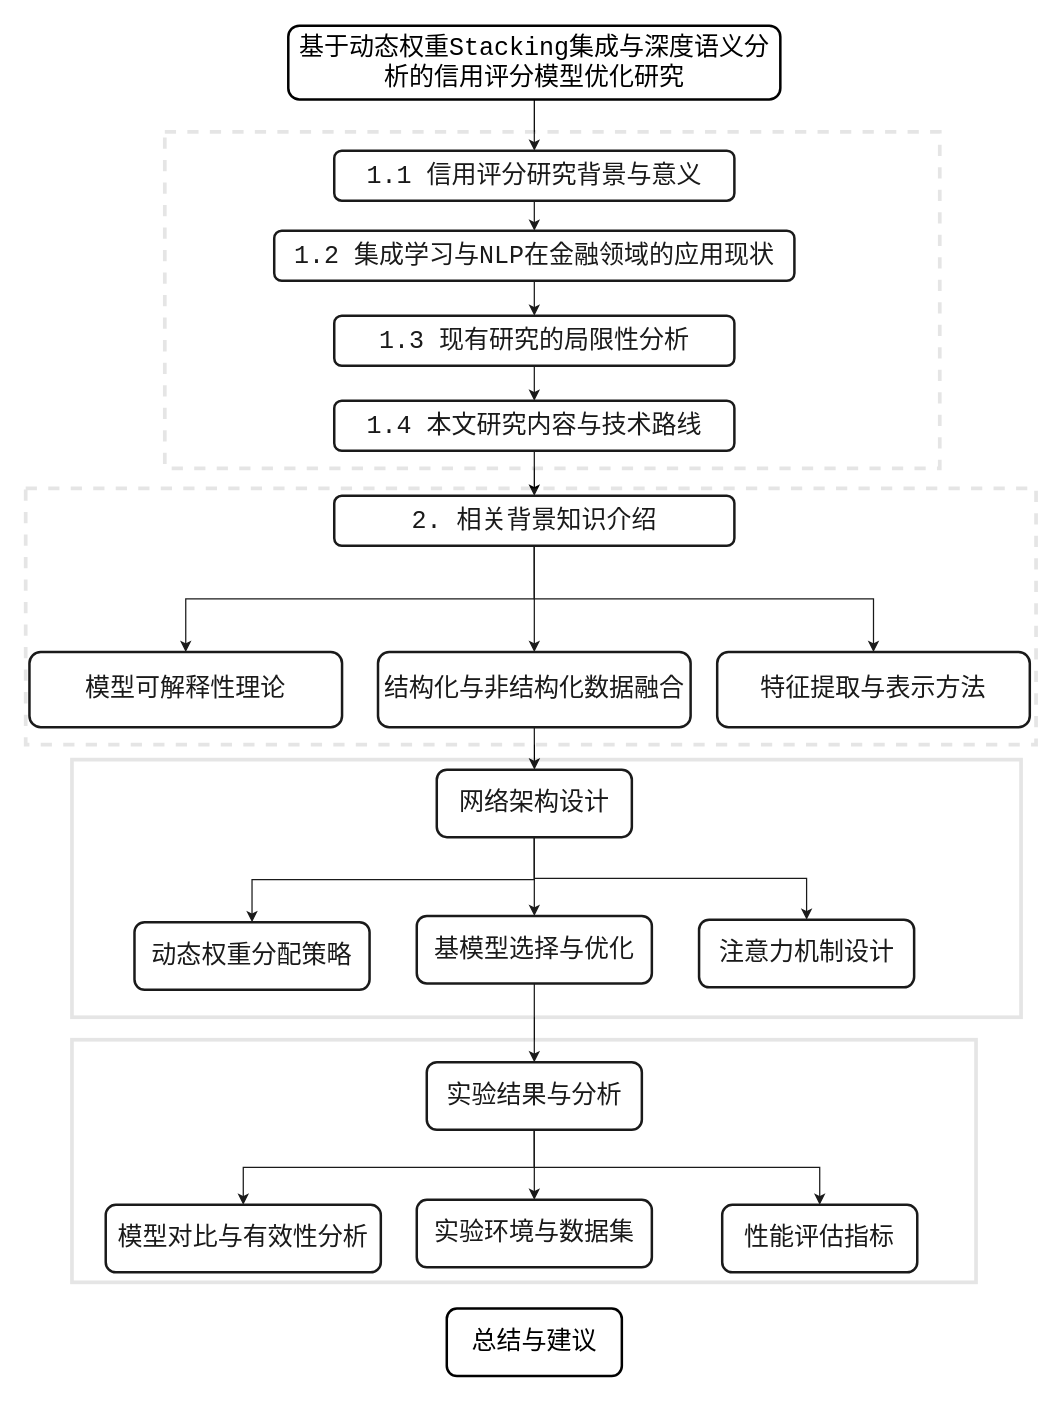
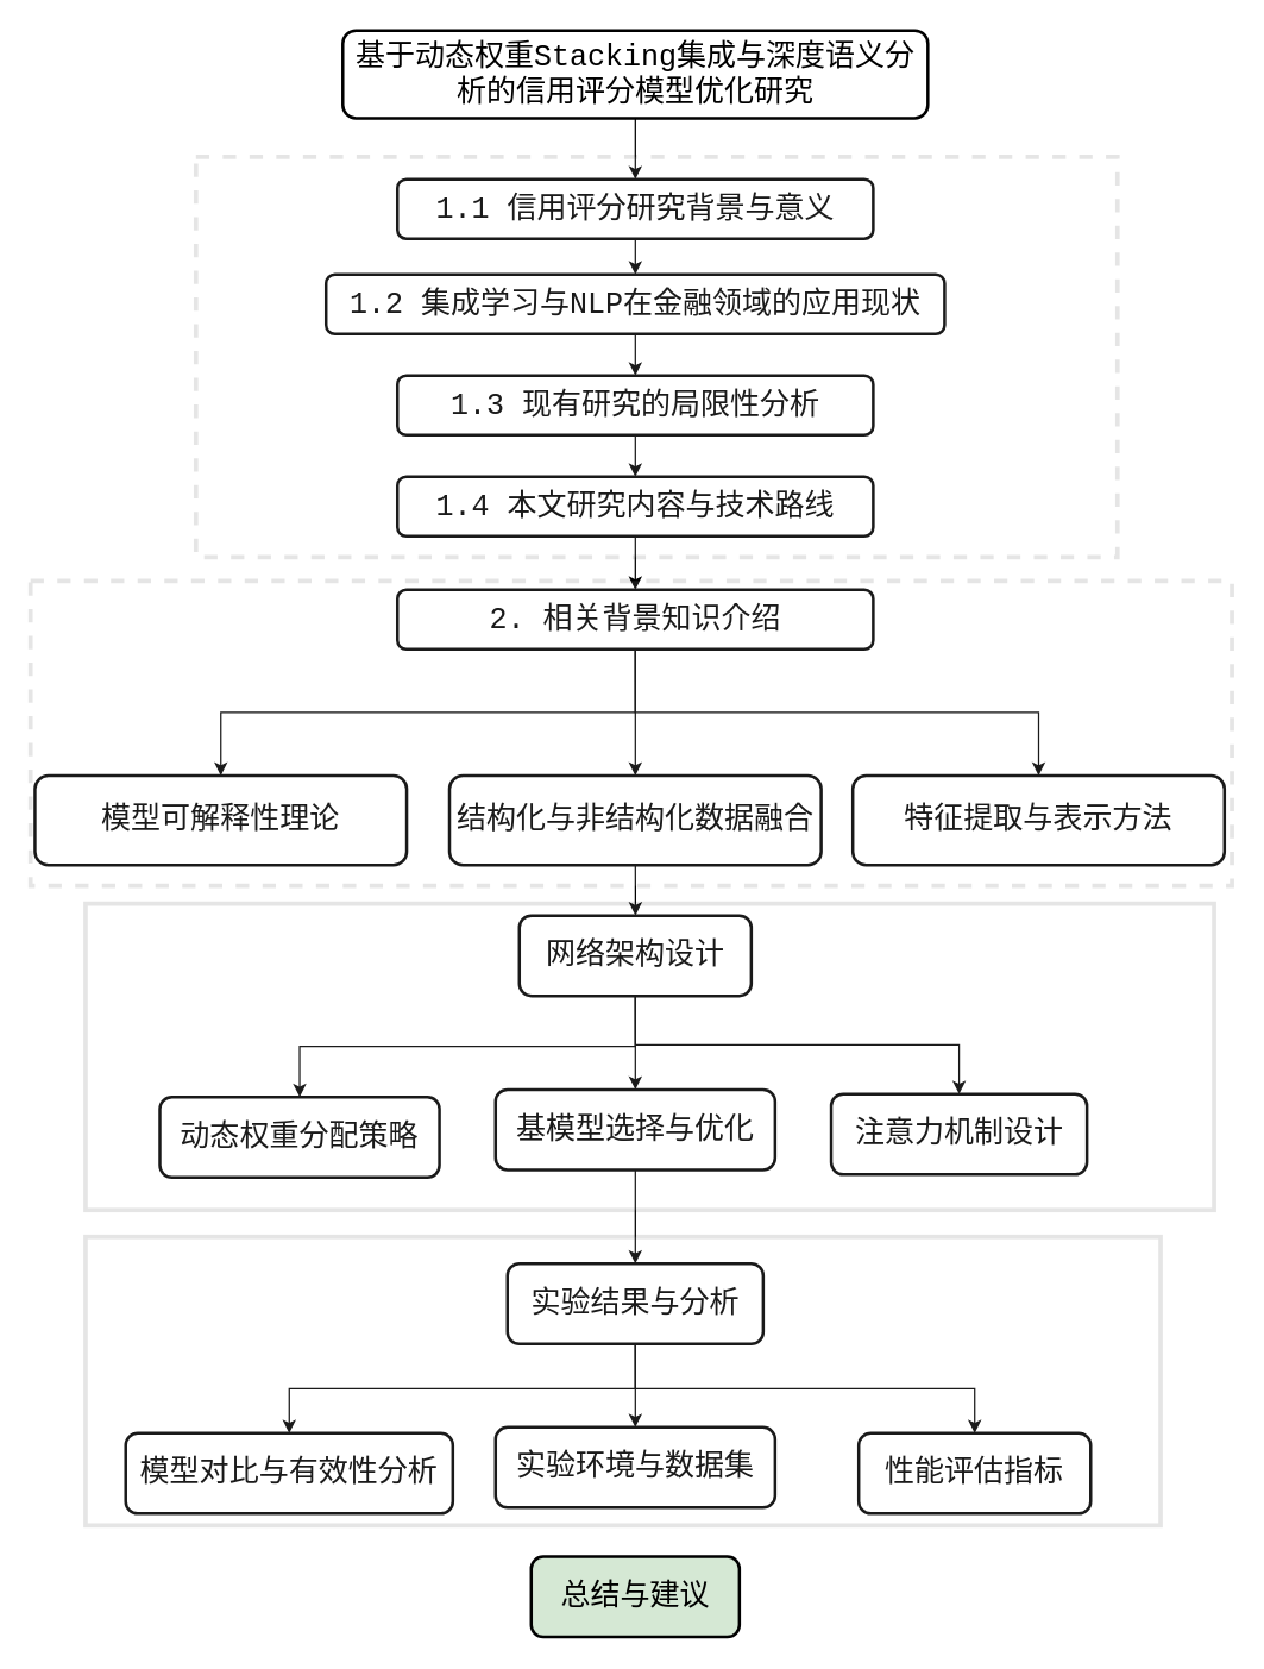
  <mxCell id="0" />
  <mxCell id="1" parent="0" />
  <mxCell id="2" style="edgeStyle=orthogonalEdgeStyle;rounded=0;orthogonalLoop=1;jettySize=auto;html=1;exitX=0.5;exitY=1;exitDx=0;exitDy=0;entryX=0.5;entryY=0;entryDx=0;entryDy=0;fontSize=20;" edge="1" parent="1" source="3" target="5"><mxGeometry relative="1" as="geometry" /></mxCell>
  <mxCell id="3" value="基于动态权重Stacking集成与深度语义分析的信用评分模型优化研究" style="whiteSpace=wrap;strokeWidth=2;rounded=1;fontFamily=Courier New;fontSize=20;fontStyle=0" vertex="1" parent="1"><mxGeometry x="230" y="20" width="393.5" height="59" as="geometry" /></mxCell>
  <mxCell id="4" style="edgeStyle=orthogonalEdgeStyle;rounded=0;orthogonalLoop=1;jettySize=auto;html=1;exitX=0.5;exitY=1;exitDx=0;exitDy=0;entryX=0.5;entryY=0;entryDx=0;entryDy=0;fontSize=20;" edge="1" parent="1" source="5" target="7"><mxGeometry relative="1" as="geometry" /></mxCell>
  <mxCell id="5" value="1.1 信用评分研究背景与意义" style="whiteSpace=wrap;strokeWidth=2;rounded=1;fontFamily=Courier New;fontSize=20;fontStyle=0" vertex="1" parent="1"><mxGeometry x="266.75" y="120" width="320" height="40" as="geometry" /></mxCell>
  <mxCell id="6" style="edgeStyle=orthogonalEdgeStyle;rounded=0;orthogonalLoop=1;jettySize=auto;html=1;exitX=0.5;exitY=1;exitDx=0;exitDy=0;entryX=0.5;entryY=0;entryDx=0;entryDy=0;fontSize=20;" edge="1" parent="1" source="7" target="9"><mxGeometry relative="1" as="geometry" /></mxCell>
  <mxCell id="7" value="1.2 集成学习与NLP在金融领域的应用现状" style="whiteSpace=wrap;strokeWidth=2;rounded=1;fontFamily=Courier New;fontSize=20;fontStyle=0" vertex="1" parent="1"><mxGeometry x="218.75" y="184" width="416" height="40" as="geometry" /></mxCell>
  <mxCell id="8" style="edgeStyle=orthogonalEdgeStyle;rounded=0;orthogonalLoop=1;jettySize=auto;html=1;exitX=0.5;exitY=1;exitDx=0;exitDy=0;entryX=0.5;entryY=0;entryDx=0;entryDy=0;fontSize=20;" edge="1" parent="1" source="9" target="11"><mxGeometry relative="1" as="geometry" /></mxCell>
  <mxCell id="9" value="1.3 现有研究的局限性分析" style="whiteSpace=wrap;strokeWidth=2;rounded=1;fontFamily=Courier New;fontSize=20;fontStyle=0" vertex="1" parent="1"><mxGeometry x="266.75" y="252" width="320" height="40" as="geometry" /></mxCell>
  <mxCell id="10" style="edgeStyle=orthogonalEdgeStyle;rounded=0;orthogonalLoop=1;jettySize=auto;html=1;exitX=0.5;exitY=1;exitDx=0;exitDy=0;entryX=0.5;entryY=0;entryDx=0;entryDy=0;fontSize=20;" edge="1" parent="1" source="11" target="15"><mxGeometry relative="1" as="geometry" /></mxCell>
  <mxCell id="11" value="1.4 本文研究内容与技术路线" style="whiteSpace=wrap;strokeWidth=2;rounded=1;fontFamily=Courier New;fontSize=20;fontStyle=0" vertex="1" parent="1"><mxGeometry x="266.75" y="320" width="320" height="40" as="geometry" /></mxCell>
  <mxCell id="12" style="edgeStyle=orthogonalEdgeStyle;rounded=0;orthogonalLoop=1;jettySize=auto;html=1;exitX=0.5;exitY=1;exitDx=0;exitDy=0;fontSize=20;" edge="1" parent="1" source="15" target="19"><mxGeometry relative="1" as="geometry" /></mxCell>
  <mxCell id="13" style="edgeStyle=orthogonalEdgeStyle;rounded=0;orthogonalLoop=1;jettySize=auto;html=1;exitX=0.5;exitY=1;exitDx=0;exitDy=0;fontSize=20;" edge="1" parent="1" source="15" target="17"><mxGeometry relative="1" as="geometry" /></mxCell>
  <mxCell id="14" style="edgeStyle=orthogonalEdgeStyle;rounded=0;orthogonalLoop=1;jettySize=auto;html=1;exitX=0.5;exitY=1;exitDx=0;exitDy=0;fontSize=20;" edge="1" parent="1" source="15" target="18"><mxGeometry relative="1" as="geometry" /></mxCell>
  <mxCell id="15" value="2. 相关背景知识介绍" style="whiteSpace=wrap;strokeWidth=2;rounded=1;fontFamily=Courier New;fontSize=20;fontStyle=0" vertex="1" parent="1"><mxGeometry x="266.75" y="396" width="320" height="40" as="geometry" /></mxCell>
  <mxCell id="16" style="edgeStyle=orthogonalEdgeStyle;rounded=0;orthogonalLoop=1;jettySize=auto;html=1;exitX=0.5;exitY=1;exitDx=0;exitDy=0;fontSize=20;" edge="1" parent="1" source="17" target="23"><mxGeometry relative="1" as="geometry" /></mxCell>
  <mxCell id="17" value="结构化与非结构化数据融合" style="whiteSpace=wrap;strokeWidth=2;rounded=1;fontFamily=Courier New;fontSize=20;flipH=1;fontStyle=0" vertex="1" parent="1"><mxGeometry x="301.75" y="521" width="250" height="60" as="geometry" /></mxCell>
  <mxCell id="18" value="特征提取与表示方法" style="whiteSpace=wrap;strokeWidth=2;rounded=1;fontFamily=Courier New;fontSize=20;flipH=1;fontStyle=0" vertex="1" parent="1"><mxGeometry x="573" y="521" width="250" height="60" as="geometry" /></mxCell>
  <mxCell id="19" value="模型可解释性理论" style="whiteSpace=wrap;strokeWidth=2;rounded=1;fontFamily=Courier New;fontSize=20;flipH=1;fontStyle=0" vertex="1" parent="1"><mxGeometry x="23" y="521" width="250" height="60" as="geometry" /></mxCell>
  <mxCell id="20" style="edgeStyle=orthogonalEdgeStyle;rounded=0;orthogonalLoop=1;jettySize=auto;html=1;exitX=0.5;exitY=1;exitDx=0;exitDy=0;fontSize=20;" edge="1" parent="1" source="23" target="25"><mxGeometry relative="1" as="geometry" /></mxCell>
  <mxCell id="21" style="edgeStyle=orthogonalEdgeStyle;rounded=0;orthogonalLoop=1;jettySize=auto;html=1;exitX=0.5;exitY=1;exitDx=0;exitDy=0;fontSize=20;" edge="1" parent="1" source="23" target="26"><mxGeometry relative="1" as="geometry" /></mxCell>
  <mxCell id="22" style="edgeStyle=orthogonalEdgeStyle;rounded=0;orthogonalLoop=1;jettySize=auto;html=1;exitX=0.5;exitY=1;exitDx=0;exitDy=0;entryX=0.5;entryY=0;entryDx=0;entryDy=0;fontSize=20;" edge="1" parent="1" source="23" target="27"><mxGeometry relative="1" as="geometry" /></mxCell>
  <mxCell id="23" value="网络架构设计" style="whiteSpace=wrap;strokeWidth=2;rounded=1;fontFamily=Courier New;fontSize=20;flipV=1;fontStyle=0" vertex="1" parent="1"><mxGeometry x="348.75" y="615" width="156" height="54" as="geometry" /></mxCell>
  <mxCell id="24" style="edgeStyle=orthogonalEdgeStyle;rounded=0;orthogonalLoop=1;jettySize=auto;html=1;exitX=0.5;exitY=1;exitDx=0;exitDy=0;fontSize=20;" edge="1" parent="1" source="25" target="31"><mxGeometry relative="1" as="geometry" /></mxCell>
  <mxCell id="25" value="基模型选择与优化" style="whiteSpace=wrap;strokeWidth=2;rounded=1;fontFamily=Courier New;fontSize=20;flipH=1;flipV=1;fontStyle=0" vertex="1" parent="1"><mxGeometry x="332.75" y="732" width="188" height="54" as="geometry" /></mxCell>
  <mxCell id="26" value="注意力机制设计" style="whiteSpace=wrap;strokeWidth=2;rounded=1;fontFamily=Courier New;fontSize=20;flipH=1;fontStyle=0" vertex="1" parent="1"><mxGeometry x="558.5" y="735" width="172" height="54" as="geometry" /></mxCell>
  <mxCell id="27" value="动态权重分配策略" style="whiteSpace=wrap;strokeWidth=2;rounded=1;fontFamily=Courier New;fontSize=20;flipH=1;fontStyle=0" vertex="1" parent="1"><mxGeometry x="107" y="737" width="188" height="54" as="geometry" /></mxCell>
  <mxCell id="28" style="edgeStyle=orthogonalEdgeStyle;rounded=0;orthogonalLoop=1;jettySize=auto;html=1;exitX=0.5;exitY=1;exitDx=0;exitDy=0;entryX=0.5;entryY=0;entryDx=0;entryDy=0;fontSize=20;" edge="1" parent="1" source="31" target="32"><mxGeometry relative="1" as="geometry" /></mxCell>
  <mxCell id="29" style="edgeStyle=orthogonalEdgeStyle;rounded=0;orthogonalLoop=1;jettySize=auto;html=1;exitX=0.5;exitY=1;exitDx=0;exitDy=0;fontSize=20;" edge="1" parent="1" source="31" target="34"><mxGeometry relative="1" as="geometry" /></mxCell>
  <mxCell id="30" style="edgeStyle=orthogonalEdgeStyle;rounded=0;orthogonalLoop=1;jettySize=auto;html=1;exitX=0.5;exitY=1;exitDx=0;exitDy=0;fontSize=20;" edge="1" parent="1" source="31" target="33"><mxGeometry relative="1" as="geometry" /></mxCell>
  <mxCell id="31" value="实验结果与分析" style="whiteSpace=wrap;strokeWidth=2;rounded=1;fontFamily=Courier New;fontSize=20;flipV=1;fontStyle=0" vertex="1" parent="1"><mxGeometry x="340.75" y="849" width="172" height="54" as="geometry" /></mxCell>
  <mxCell id="32" value="实验环境与数据集" style="whiteSpace=wrap;strokeWidth=2;rounded=1;fontFamily=Courier New;fontSize=20;flipV=1;flipH=1;fontStyle=0" vertex="1" parent="1"><mxGeometry x="332.75" y="959" width="188" height="54" as="geometry" /></mxCell>
  <mxCell id="33" value="性能评估指标" style="whiteSpace=wrap;strokeWidth=2;rounded=1;fontFamily=Courier New;fontSize=20;flipH=1;fontStyle=0" vertex="1" parent="1"><mxGeometry x="577" y="963" width="156" height="54" as="geometry" /></mxCell>
  <mxCell id="34" value="模型对比与有效性分析" style="whiteSpace=wrap;strokeWidth=2;rounded=1;fontFamily=Courier New;fontSize=20;flipH=1;fontStyle=0" vertex="1" parent="1"><mxGeometry x="84" y="963" width="220" height="54" as="geometry" /></mxCell>
- <mxCell id="35" value="总结与建议" style="whiteSpace=wrap;strokeWidth=2;rounded=1;fontFamily=Courier New;fontSize=20;flipV=1;fontStyle=0" vertex="1" parent="1"><mxGeometry x="356.75" y="1046" width="140" height="54" as="geometry" /></mxCell>
+ <mxCell id="35" value="总结与建议" style="whiteSpace=wrap;strokeWidth=2;rounded=1;fontFamily=Courier New;fontSize=20;flipV=1;fontStyle=0;fillColor=#d5e8d4;" vertex="1" parent="1"><mxGeometry x="356.75" y="1046" width="140" height="54" as="geometry" /></mxCell>
  <mxCell id="36" value="" style="rounded=0;whiteSpace=wrap;html=1;strokeColor=default;dashed=1;opacity=10;strokeWidth=3;" vertex="1" parent="1"><mxGeometry x="131.25" y="105" width="619.75" height="269" as="geometry" /></mxCell>
  <mxCell id="37" value="" style="rounded=0;whiteSpace=wrap;html=1;opacity=10;dashed=1;strokeWidth=3;" vertex="1" parent="1"><mxGeometry x="20" y="390" width="808" height="205" as="geometry" /></mxCell>
  <mxCell id="38" value="" style="rounded=0;whiteSpace=wrap;html=1;opacity=10;strokeWidth=3;" vertex="1" parent="1"><mxGeometry x="57" y="607" width="759" height="206" as="geometry" /></mxCell>
  <mxCell id="39" value="" style="rounded=0;whiteSpace=wrap;html=1;opacity=10;strokeWidth=3;" vertex="1" parent="1"><mxGeometry x="57" y="831" width="723" height="194" as="geometry" /></mxCell>
